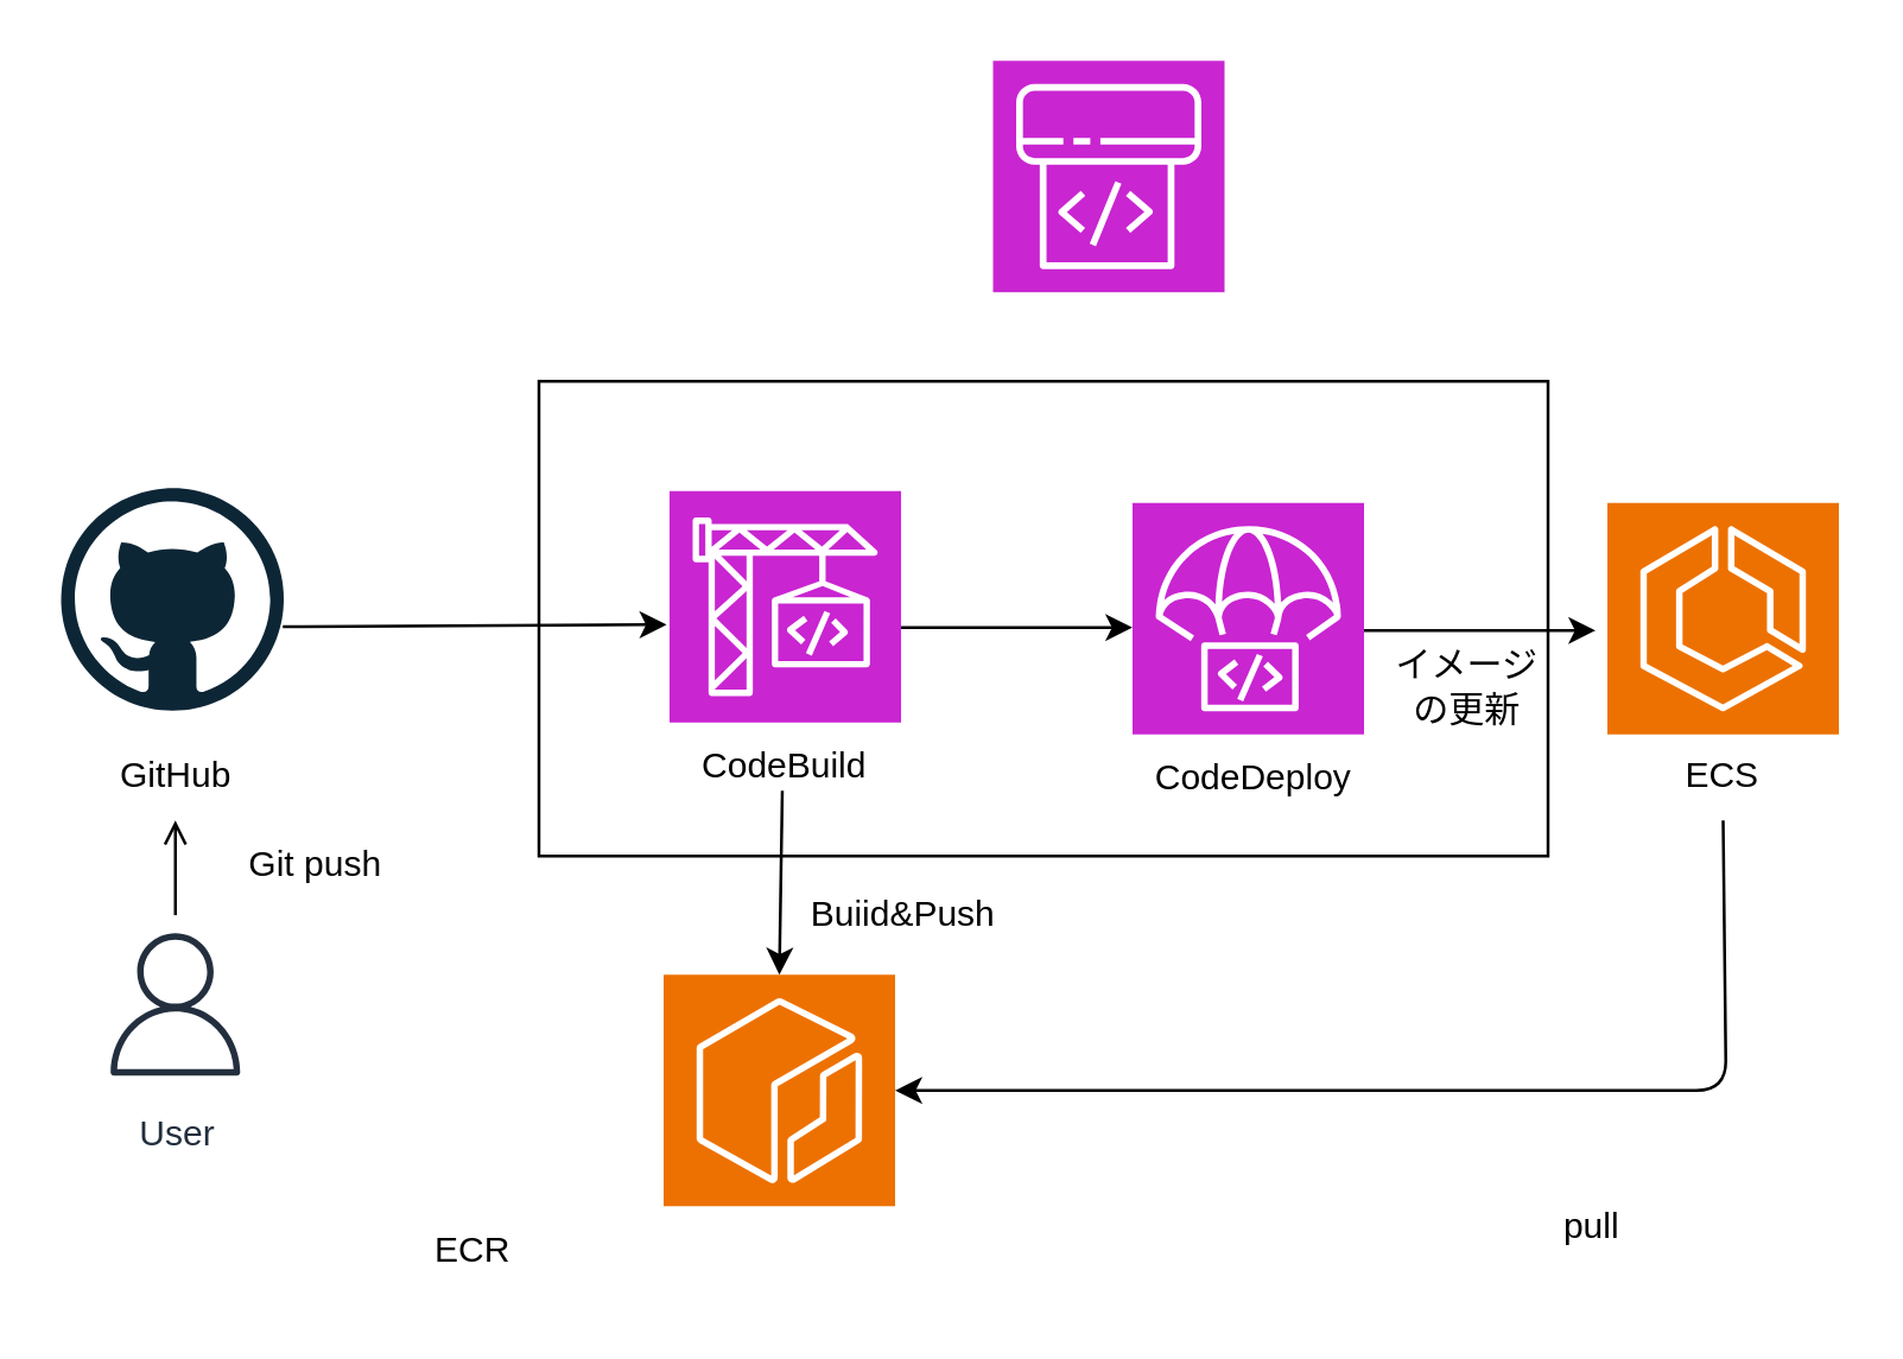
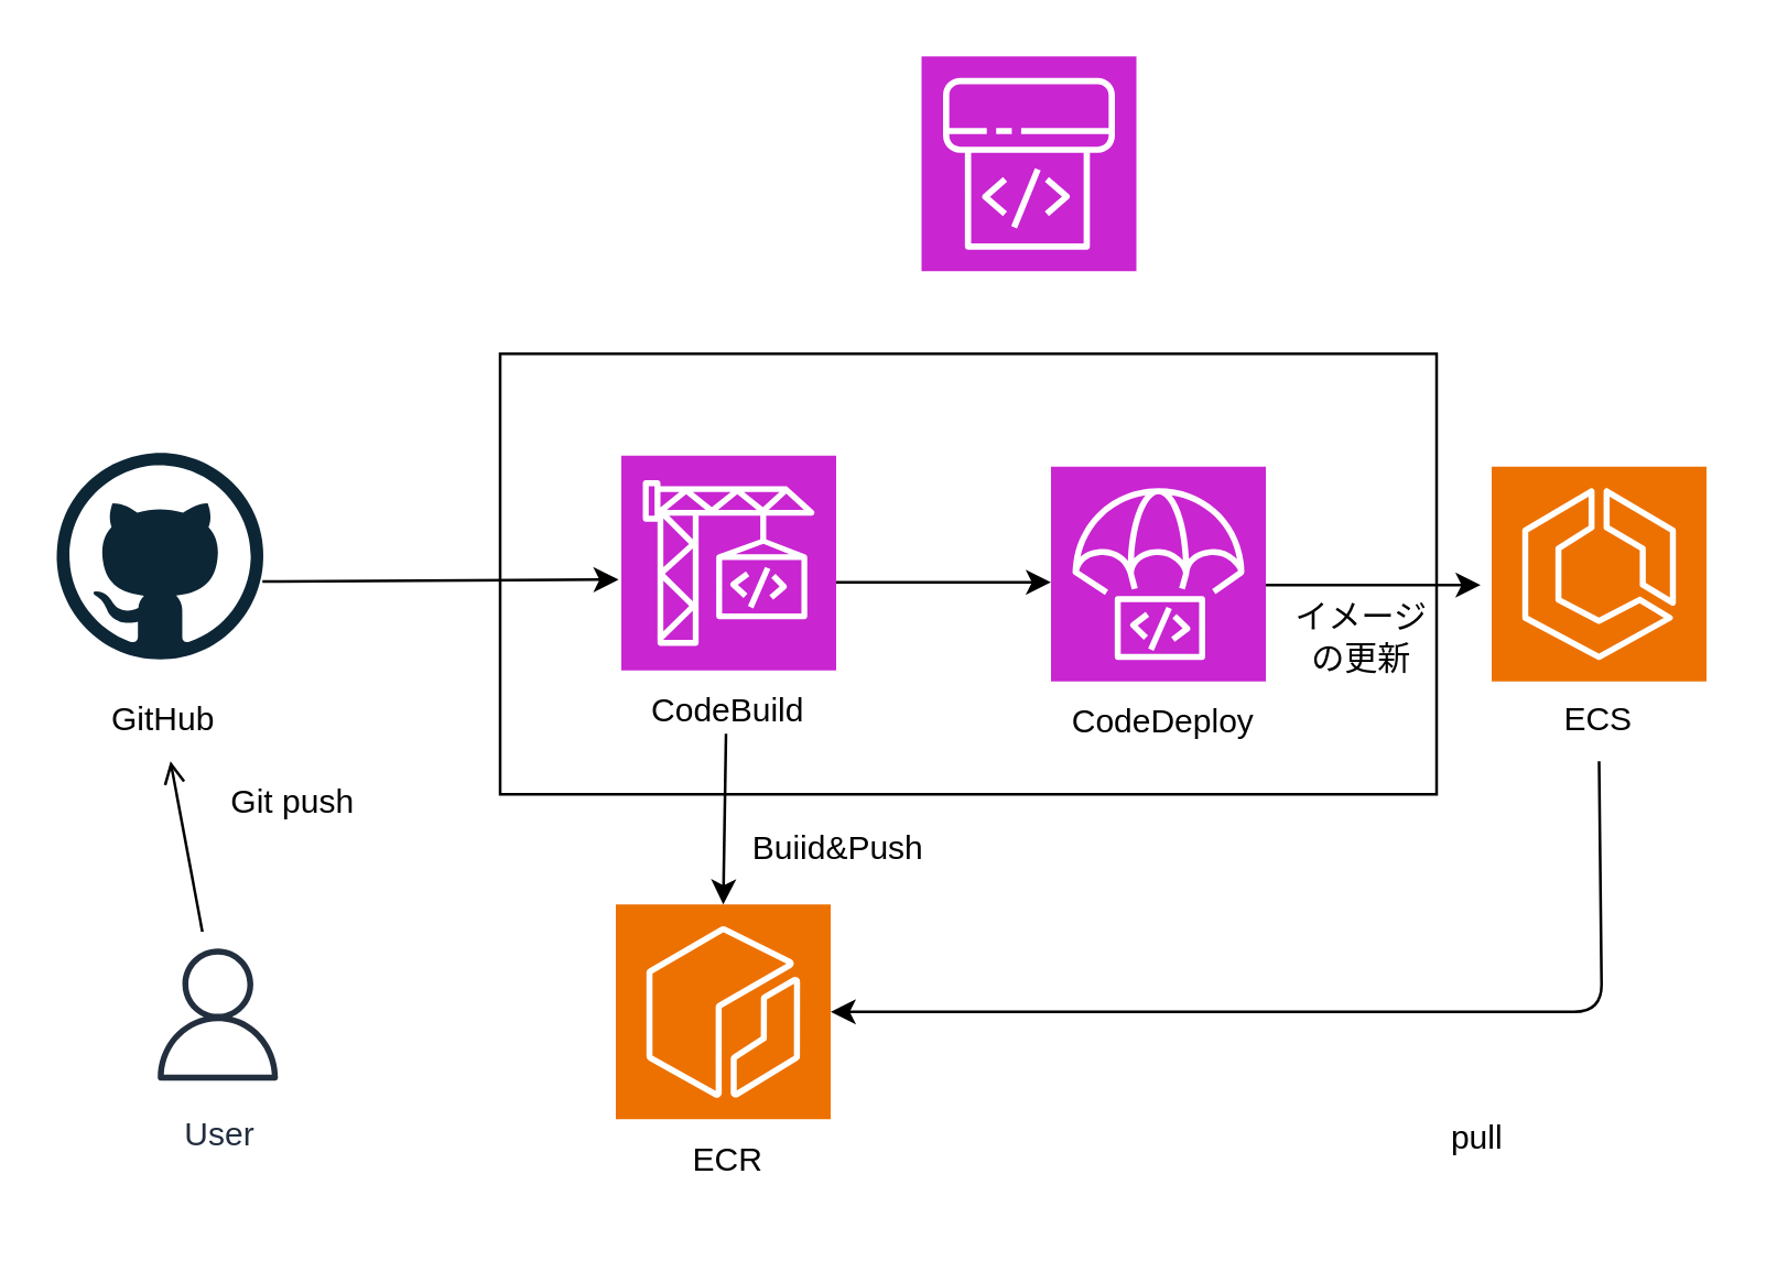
  <mxCell id="0" />
  <mxCell id="1" parent="0" />
  <mxCell id="2" value="" style="rounded=0;whiteSpace=wrap;html=1;" parent="1" vertex="1"><mxGeometry x="181" y="128" width="340" height="160" as="geometry" /></mxCell>
  <mxCell id="3" value="" style="edgeStyle=none;html=1;endArrow=open;" parent="1" source="4" target="9" edge="1"><mxGeometry relative="1" as="geometry" /></mxCell>
- <mxCell id="4" value="User" style="sketch=0;outlineConnect=0;fontColor=#232F3E;gradientColor=none;strokeColor=#232F3E;fillColor=#ffffff;dashed=0;verticalLabelPosition=bottom;verticalAlign=top;align=center;html=1;fontSize=12;fontStyle=0;aspect=fixed;shape=mxgraph.aws4.resourceIcon;resIcon=mxgraph.aws4.user;" parent="1" vertex="1"><mxGeometry x="28.5" y="308" width="60" height="60" as="geometry" /></mxCell>
+ <mxCell id="4" value="User" style="sketch=0;outlineConnect=0;fontColor=#232F3E;gradientColor=none;strokeColor=#232F3E;fillColor=#ffffff;dashed=0;verticalLabelPosition=bottom;verticalAlign=top;align=center;html=1;fontSize=12;fontStyle=0;aspect=fixed;shape=mxgraph.aws4.resourceIcon;resIcon=mxgraph.aws4.user;" parent="1" vertex="1"><mxGeometry x="48.5" y="338" width="60" height="60" as="geometry" /></mxCell>
  <mxCell id="5" value="" style="dashed=0;outlineConnect=0;html=1;align=center;labelPosition=center;verticalLabelPosition=bottom;verticalAlign=top;shape=mxgraph.weblogos.github" parent="1" vertex="1"><mxGeometry x="20" y="164" width="75" height="75" as="geometry" /></mxCell>
  <mxCell id="6" value="" style="sketch=0;points=[[0,0,0],[0.25,0,0],[0.5,0,0],[0.75,0,0],[1,0,0],[0,1,0],[0.25,1,0],[0.5,1,0],[0.75,1,0],[1,1,0],[0,0.25,0],[0,0.5,0],[0,0.75,0],[1,0.25,0],[1,0.5,0],[1,0.75,0]];outlineConnect=0;fontColor=#232F3E;fillColor=#C925D1;strokeColor=#ffffff;dashed=0;verticalLabelPosition=bottom;verticalAlign=top;align=center;html=1;fontSize=12;fontStyle=0;aspect=fixed;shape=mxgraph.aws4.resourceIcon;resIcon=mxgraph.aws4.codebuild;" parent="1" vertex="1"><mxGeometry x="225" y="165" width="78" height="78" as="geometry" /></mxCell>
  <mxCell id="7" value="" style="sketch=0;points=[[0,0,0],[0.25,0,0],[0.5,0,0],[0.75,0,0],[1,0,0],[0,1,0],[0.25,1,0],[0.5,1,0],[0.75,1,0],[1,1,0],[0,0.25,0],[0,0.5,0],[0,0.75,0],[1,0.25,0],[1,0.5,0],[1,0.75,0]];outlineConnect=0;fontColor=#232F3E;fillColor=#C925D1;strokeColor=#ffffff;dashed=0;verticalLabelPosition=bottom;verticalAlign=top;align=center;html=1;fontSize=12;fontStyle=0;aspect=fixed;shape=mxgraph.aws4.resourceIcon;resIcon=mxgraph.aws4.codedeploy;" parent="1" vertex="1"><mxGeometry x="381" y="169" width="78" height="78" as="geometry" /></mxCell>
  <mxCell id="8" value="" style="sketch=0;points=[[0,0,0],[0.25,0,0],[0.5,0,0],[0.75,0,0],[1,0,0],[0,1,0],[0.25,1,0],[0.5,1,0],[0.75,1,0],[1,1,0],[0,0.25,0],[0,0.5,0],[0,0.75,0],[1,0.25,0],[1,0.5,0],[1,0.75,0]];outlineConnect=0;fontColor=#232F3E;fillColor=#ED7100;strokeColor=#ffffff;dashed=0;verticalLabelPosition=bottom;verticalAlign=top;align=center;html=1;fontSize=12;fontStyle=0;aspect=fixed;shape=mxgraph.aws4.resourceIcon;resIcon=mxgraph.aws4.ecr;" parent="1" vertex="1"><mxGeometry x="223" y="328" width="78" height="78" as="geometry" /></mxCell>
  <mxCell id="9" value="GitHub" style="text;html=1;align=center;verticalAlign=middle;whiteSpace=wrap;rounded=0;" parent="1" vertex="1"><mxGeometry x="28.5" y="246" width="60" height="30" as="geometry" /></mxCell>
  <mxCell id="10" value="CodeBuild" style="text;html=1;align=center;verticalAlign=middle;whiteSpace=wrap;rounded=0;" parent="1" vertex="1"><mxGeometry x="234" y="243" width="60" height="30" as="geometry" /></mxCell>
  <mxCell id="11" value="CodeDeploy" style="text;html=1;align=center;verticalAlign=middle;whiteSpace=wrap;rounded=0;" parent="1" vertex="1"><mxGeometry x="392" y="247" width="60" height="30" as="geometry" /></mxCell>
- <mxCell id="12" value="ECR" style="text;html=1;align=center;verticalAlign=middle;whiteSpace=wrap;rounded=0;" parent="1" vertex="1"><mxGeometry x="129" y="406" width="60" height="30" as="geometry" /></mxCell>
+ <mxCell id="12" value="ECR" style="text;html=1;align=center;verticalAlign=middle;whiteSpace=wrap;rounded=0;" parent="1" vertex="1"><mxGeometry x="234" y="406" width="60" height="30" as="geometry" /></mxCell>
  <mxCell id="13" value="" style="sketch=0;points=[[0,0,0],[0.25,0,0],[0.5,0,0],[0.75,0,0],[1,0,0],[0,1,0],[0.25,1,0],[0.5,1,0],[0.75,1,0],[1,1,0],[0,0.25,0],[0,0.5,0],[0,0.75,0],[1,0.25,0],[1,0.5,0],[1,0.75,0]];outlineConnect=0;fontColor=#232F3E;fillColor=#ED7100;strokeColor=#ffffff;dashed=0;verticalLabelPosition=bottom;verticalAlign=top;align=center;html=1;fontSize=12;fontStyle=0;aspect=fixed;shape=mxgraph.aws4.resourceIcon;resIcon=mxgraph.aws4.ecs;" parent="1" vertex="1"><mxGeometry x="541" y="169" width="78" height="78" as="geometry" /></mxCell>
  <mxCell id="14" value="ECS" style="text;html=1;align=center;verticalAlign=middle;whiteSpace=wrap;rounded=0;" parent="1" vertex="1"><mxGeometry x="550" y="246" width="60" height="30" as="geometry" /></mxCell>
  <mxCell id="15" value="" style="sketch=0;points=[[0,0,0],[0.25,0,0],[0.5,0,0],[0.75,0,0],[1,0,0],[0,1,0],[0.25,1,0],[0.5,1,0],[0.75,1,0],[1,1,0],[0,0.25,0],[0,0.5,0],[0,0.75,0],[1,0.25,0],[1,0.5,0],[1,0.75,0]];outlineConnect=0;fontColor=#232F3E;fillColor=#C925D1;strokeColor=#ffffff;dashed=0;verticalLabelPosition=bottom;verticalAlign=top;align=center;html=1;fontSize=12;fontStyle=0;aspect=fixed;shape=mxgraph.aws4.resourceIcon;resIcon=mxgraph.aws4.codepipeline;" parent="1" vertex="1"><mxGeometry x="334" y="20" width="78" height="78" as="geometry" /></mxCell>
  <mxCell id="16" value="Git push" style="text;html=1;align=center;verticalAlign=middle;whiteSpace=wrap;rounded=0;" parent="1" vertex="1"><mxGeometry x="71" y="276" width="70" height="30" as="geometry" /></mxCell>
  <mxCell id="17" value="" style="endArrow=classic;html=1;entryX=0;entryY=0.5;entryDx=0;entryDy=0;entryPerimeter=0;exitX=0.996;exitY=0.623;exitDx=0;exitDy=0;exitPerimeter=0;" parent="1" source="5" edge="1"><mxGeometry width="50" height="50" relative="1" as="geometry"><mxPoint x="95" y="214" as="sourcePoint" /><mxPoint x="224" y="210" as="targetPoint" /></mxGeometry></mxCell>
  <mxCell id="18" value="" style="endArrow=classic;html=1;" parent="1" edge="1"><mxGeometry width="50" height="50" relative="1" as="geometry"><mxPoint x="303" y="211" as="sourcePoint" /><mxPoint x="381" y="211" as="targetPoint" /></mxGeometry></mxCell>
  <mxCell id="19" value="" style="endArrow=classic;html=1;" parent="1" edge="1"><mxGeometry width="50" height="50" relative="1" as="geometry"><mxPoint x="459" y="212" as="sourcePoint" /><mxPoint x="537" y="212" as="targetPoint" /></mxGeometry></mxCell>
  <mxCell id="20" value="" style="endArrow=classic;html=1;entryX=0.5;entryY=0;entryDx=0;entryDy=0;entryPerimeter=0;" parent="1" target="8" edge="1"><mxGeometry width="50" height="50" relative="1" as="geometry"><mxPoint x="263" y="266" as="sourcePoint" /><mxPoint x="341" y="266" as="targetPoint" /></mxGeometry></mxCell>
  <mxCell id="21" value="Buiid&amp;amp;Push" style="text;html=1;align=center;verticalAlign=middle;whiteSpace=wrap;rounded=0;" parent="1" vertex="1"><mxGeometry x="274" y="293" width="60" height="30" as="geometry" /></mxCell>
  <mxCell id="22" value="pull" style="text;html=1;align=center;verticalAlign=middle;whiteSpace=wrap;rounded=0;" parent="1" vertex="1"><mxGeometry x="506" y="398" width="60" height="30" as="geometry" /></mxCell>
  <mxCell id="23" value="" style="endArrow=classic;html=1;exitX=0.5;exitY=1;exitDx=0;exitDy=0;entryX=1;entryY=0.5;entryDx=0;entryDy=0;entryPerimeter=0;" parent="1" source="14" target="8" edge="1"><mxGeometry width="50" height="50" relative="1" as="geometry"><mxPoint x="610" y="315" as="sourcePoint" /><mxPoint x="580" y="388" as="targetPoint" /><Array as="points"><mxPoint x="581" y="367" /></Array></mxGeometry></mxCell>
  <mxCell id="24" value="イメージの更新" style="text;html=1;align=center;verticalAlign=middle;whiteSpace=wrap;rounded=0;" parent="1" vertex="1"><mxGeometry x="464" y="216" width="60" height="30" as="geometry" /></mxCell>
